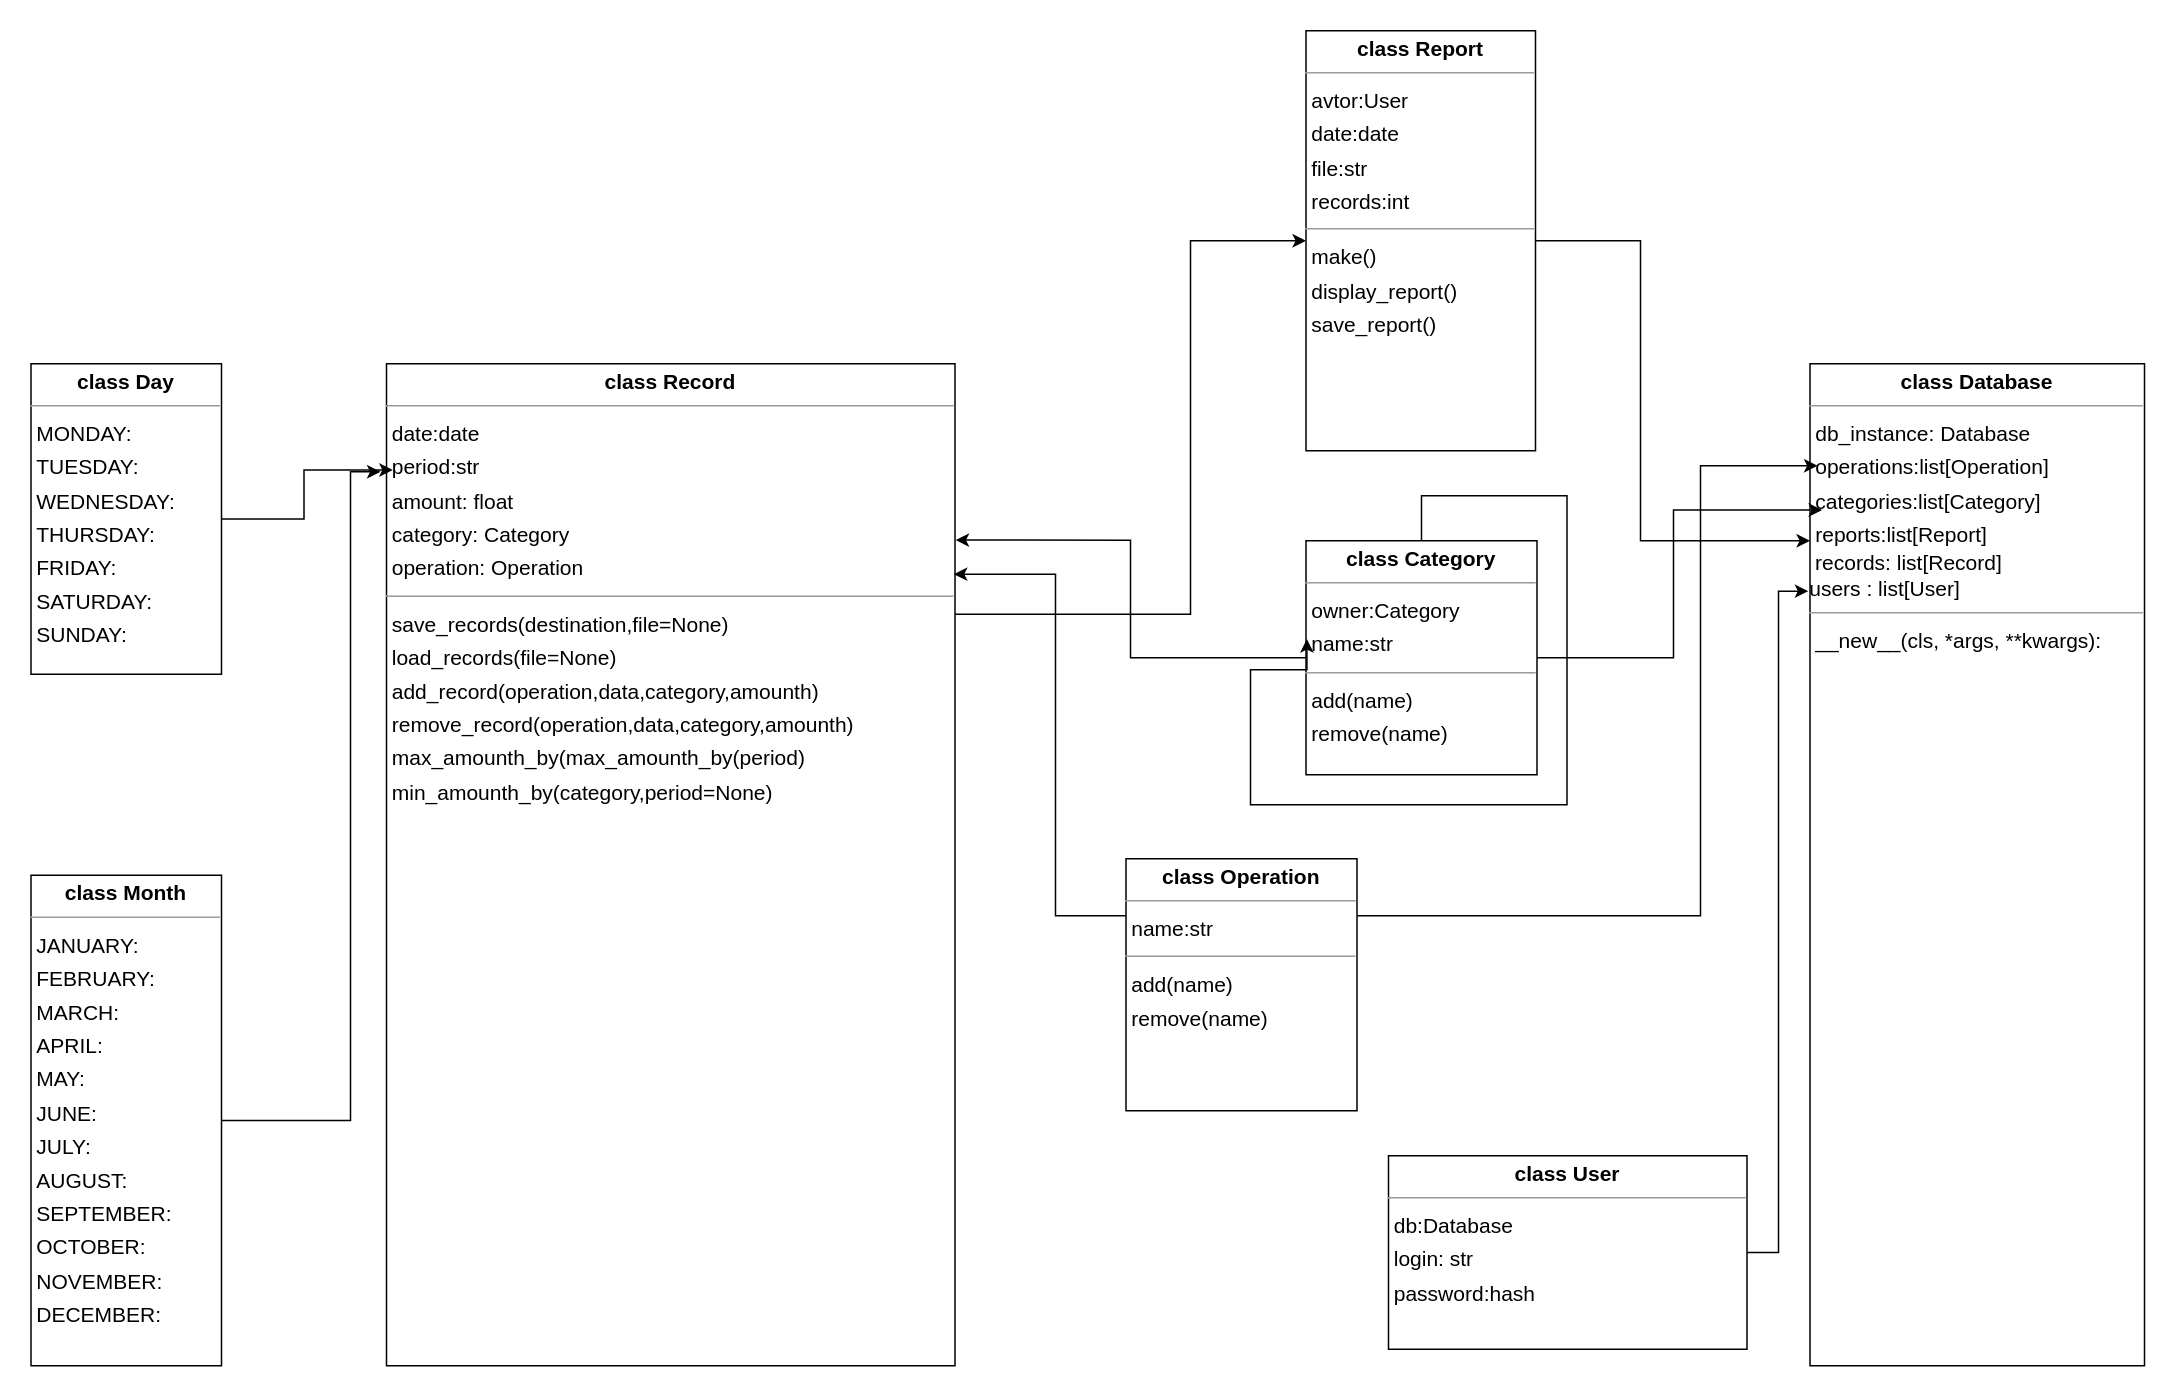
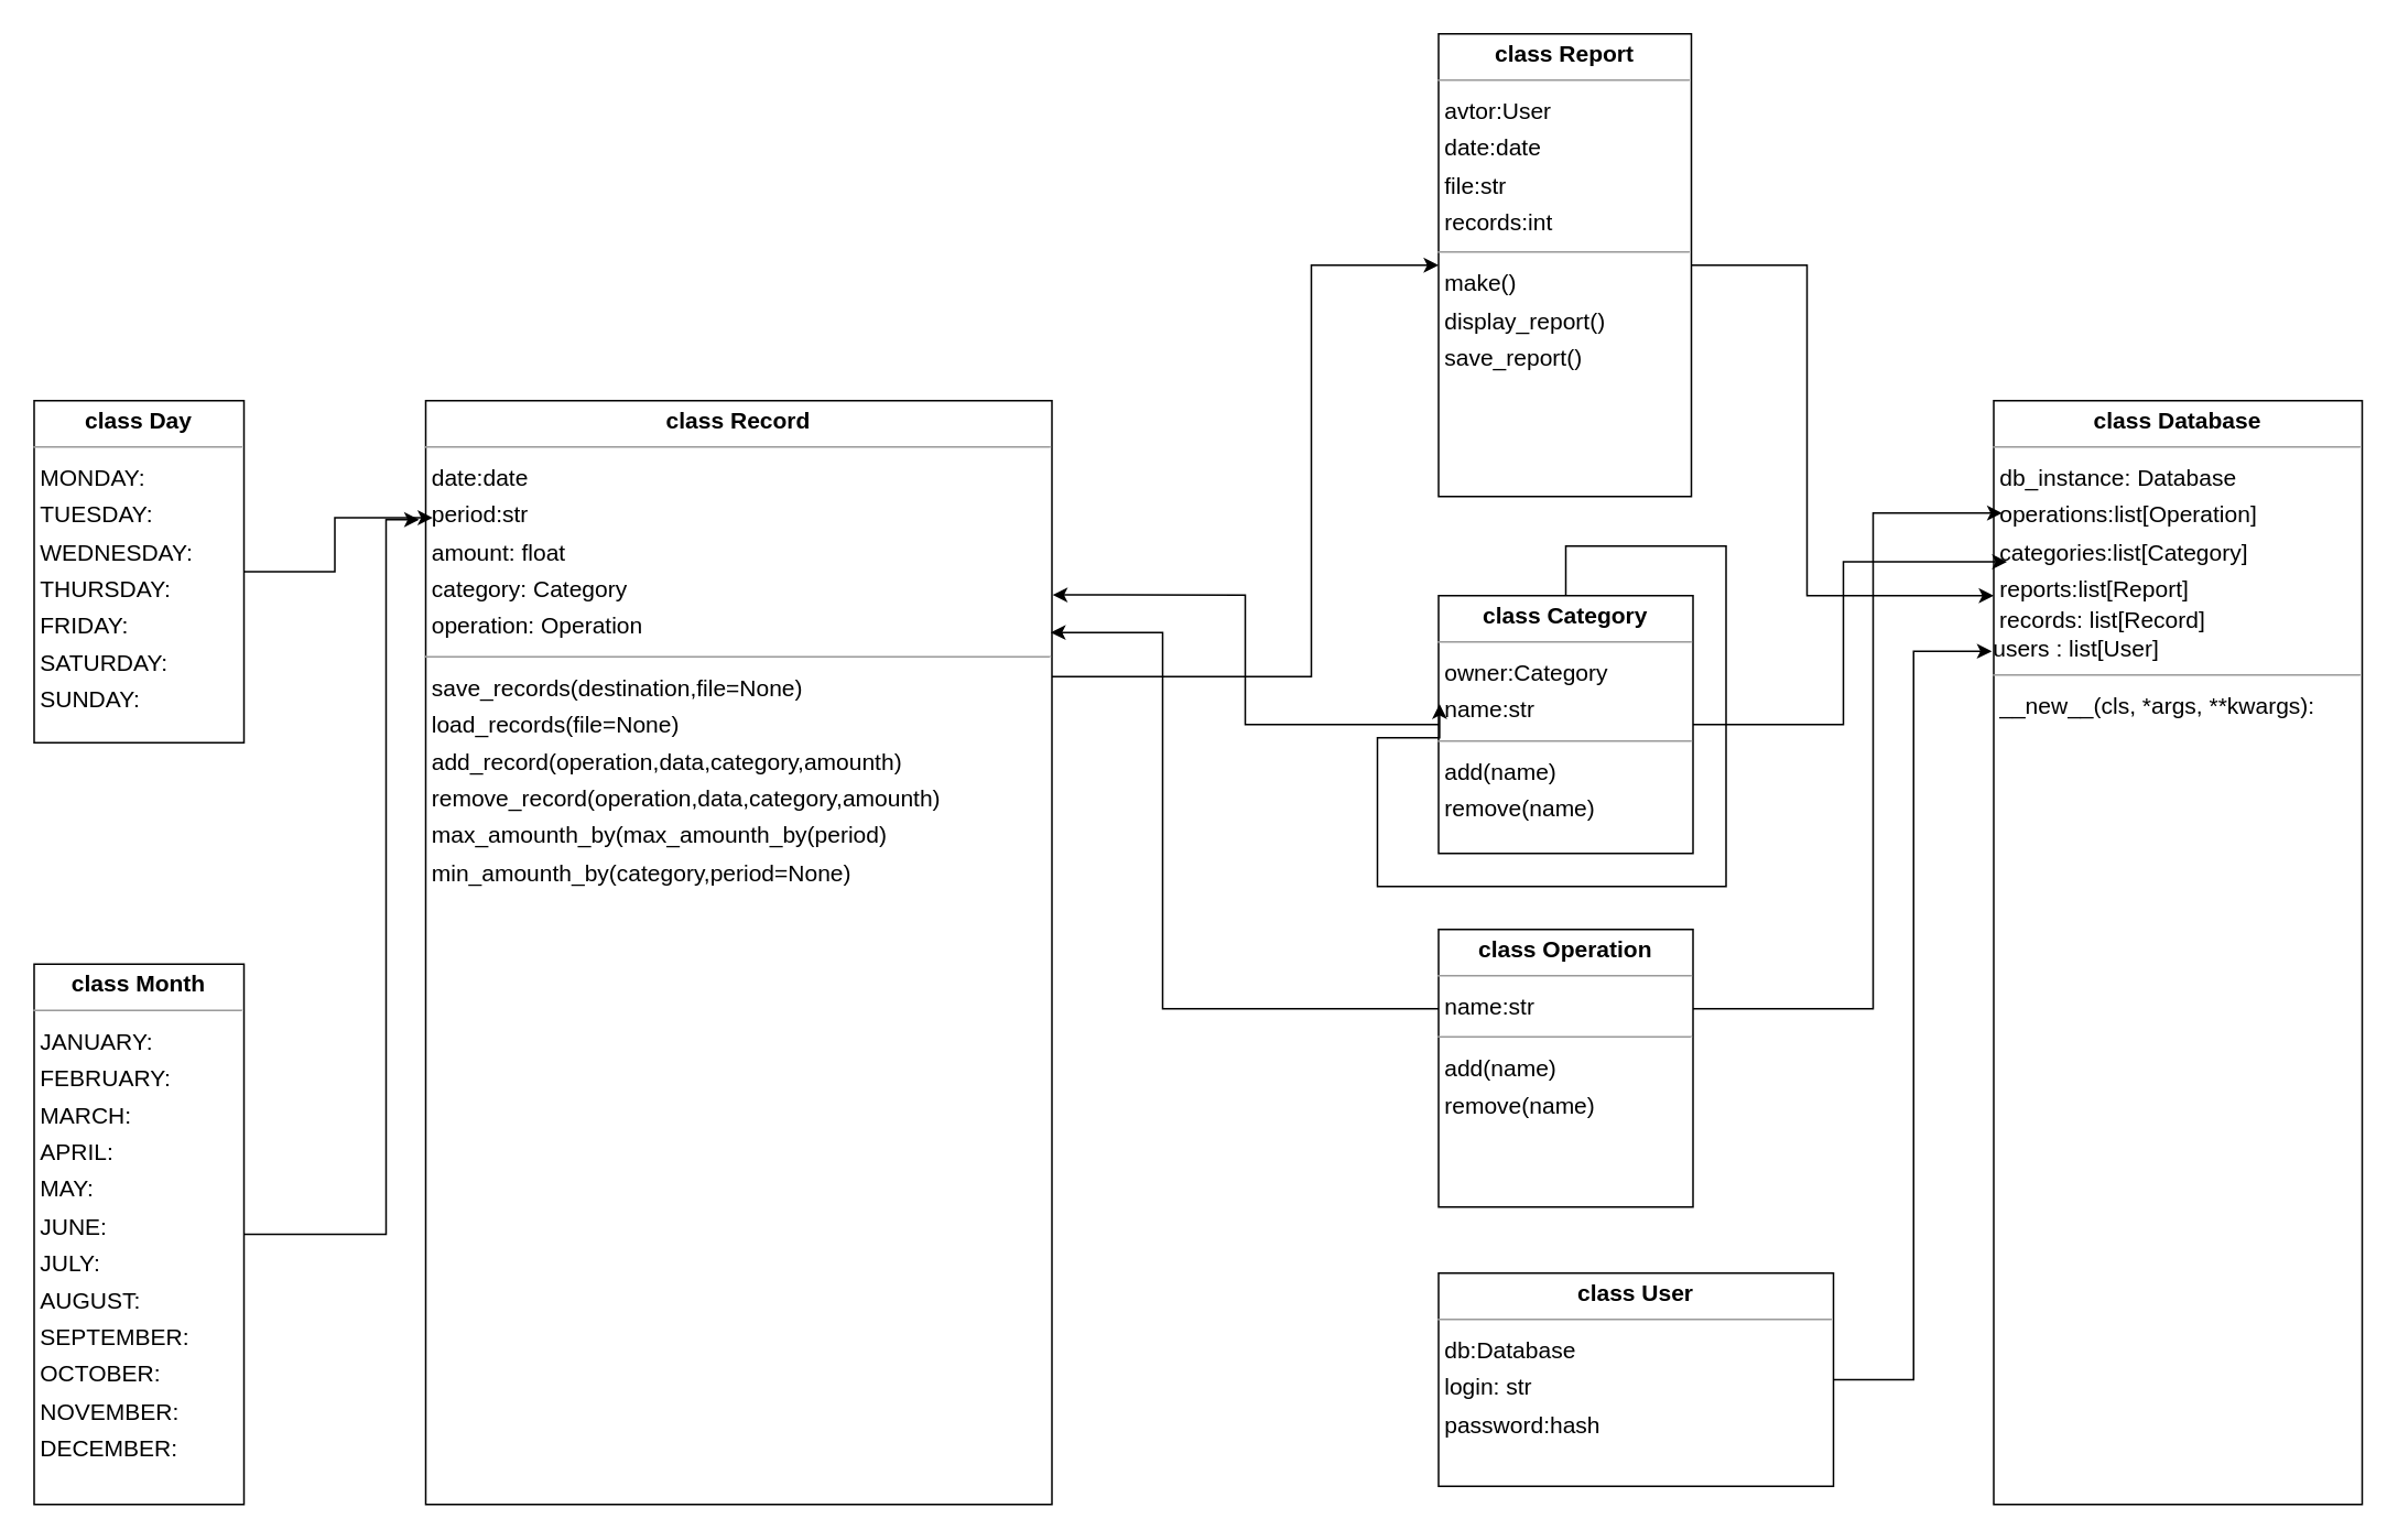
  <mxCell id="0" />
  <mxCell id="1" parent="0" />
  <mxCell id="2" value="&lt;p style=&quot;margin:0px;margin-top:4px;text-align:center;&quot;&gt;&lt;b&gt;class Category&lt;/b&gt;&lt;/p&gt;&lt;hr size=&quot;1&quot;&gt;&lt;p style=&quot;margin:0 0 0 4px;line-height:1.6;&quot;&gt; owner:Category&lt;br&gt; name:str&lt;/p&gt;&lt;hr size=&quot;1&quot;&gt;&lt;p style=&quot;margin:0 0 0 4px;line-height:1.6;&quot;&gt; add(name)&lt;/p&gt;&lt;p style=&quot;margin:0 0 0 4px;line-height:1.6;&quot;&gt;remove(name)&lt;br&gt;&lt;/p&gt;" style="verticalAlign=top;align=left;overflow=fill;fontSize=14;fontFamily=Helvetica;html=1;rounded=0;shadow=0;comic=0;labelBackgroundColor=none;strokeWidth=1;" parent="1" vertex="1"><mxGeometry x="870" y="360" width="154" height="156" as="geometry" /></mxCell>
  <mxCell id="3" value="&lt;p style=&quot;margin:0px;margin-top:4px;text-align:center;&quot;&gt;&lt;b&gt;class Database&lt;/b&gt;&lt;/p&gt;&lt;hr size=&quot;1&quot;&gt;&lt;p style=&quot;margin:0 0 0 4px;line-height:1.6;&quot;&gt;db_instance: Database&lt;br&gt; operations:list[Operation]&lt;br&gt; categories:list[Category]&lt;br&gt; reports:list[Report]&lt;br&gt;&lt;/p&gt;&amp;nbsp;records: list[Record]&lt;br&gt;users : list[User]&lt;br&gt;&lt;hr size=&quot;1&quot;&gt;&lt;p style=&quot;margin:0 0 0 4px;line-height:1.6;&quot;&gt; __new__(cls, *args, **kwargs): &lt;/p&gt;" style="verticalAlign=top;align=left;overflow=fill;fontSize=14;fontFamily=Helvetica;html=1;rounded=0;shadow=0;comic=0;labelBackgroundColor=none;strokeWidth=1;" parent="1" vertex="1"><mxGeometry x="1206" y="242" width="223" height="668" as="geometry" /></mxCell>
  <mxCell id="4" value="&lt;p style=&quot;margin:0px;margin-top:4px;text-align:center;&quot;&gt;&lt;b&gt;class Day&lt;/b&gt;&lt;/p&gt;&lt;hr size=&quot;1&quot;&gt;&lt;p style=&quot;margin:0 0 0 4px;line-height:1.6;&quot;&gt; MONDAY: &lt;br&gt; TUESDAY: &lt;br&gt; WEDNESDAY: &lt;br&gt; THURSDAY: &lt;br&gt; FRIDAY: &lt;br&gt; SATURDAY: &lt;br&gt; SUNDAY: &lt;/p&gt;" style="verticalAlign=top;align=left;overflow=fill;fontSize=14;fontFamily=Helvetica;html=1;rounded=0;shadow=0;comic=0;labelBackgroundColor=none;strokeWidth=1;" parent="1" vertex="1"><mxGeometry x="20" y="242" width="127" height="207" as="geometry" /></mxCell>
  <mxCell id="5" value="&lt;p style=&quot;margin:0px;margin-top:4px;text-align:center;&quot;&gt;&lt;b&gt;class Month&lt;/b&gt;&lt;/p&gt;&lt;hr size=&quot;1&quot;&gt;&lt;p style=&quot;margin:0 0 0 4px;line-height:1.6;&quot;&gt; JANUARY: &lt;br&gt; FEBRUARY: &lt;br&gt; MARCH: &lt;br&gt; APRIL: &lt;br&gt; MAY: &lt;br&gt; JUNE: &lt;br&gt; JULY: &lt;br&gt; AUGUST: &lt;br&gt; SEPTEMBER: &lt;br&gt; OCTOBER: &lt;br&gt; NOVEMBER: &lt;br&gt; DECEMBER: &lt;/p&gt;" style="verticalAlign=top;align=left;overflow=fill;fontSize=14;fontFamily=Helvetica;html=1;rounded=0;shadow=0;comic=0;labelBackgroundColor=none;strokeWidth=1;" parent="1" vertex="1"><mxGeometry x="20" y="583" width="127" height="327" as="geometry" /></mxCell>
- <mxCell id="6" value="&lt;p style=&quot;margin:0px;margin-top:4px;text-align:center;&quot;&gt;&lt;b&gt;class Operation&lt;/b&gt;&lt;/p&gt;&lt;hr size=&quot;1&quot;&gt;&lt;p style=&quot;margin:0 0 0 4px;line-height:1.6;&quot;&gt; name:str&lt;/p&gt;&lt;hr size=&quot;1&quot;&gt;&lt;p style=&quot;margin:0 0 0 4px;line-height:1.6;&quot;&gt;add(name)&lt;/p&gt;&lt;p style=&quot;margin:0 0 0 4px;line-height:1.6;&quot;&gt;remove(name)&lt;/p&gt;" style="verticalAlign=top;align=left;overflow=fill;fontSize=14;fontFamily=Helvetica;html=1;rounded=0;shadow=0;comic=0;labelBackgroundColor=none;strokeWidth=1;" parent="1" vertex="1"><mxGeometry x="750" y="572" width="154" height="168" as="geometry" /></mxCell>
+ <mxCell id="6" value="&lt;p style=&quot;margin:0px;margin-top:4px;text-align:center;&quot;&gt;&lt;b&gt;class Operation&lt;/b&gt;&lt;/p&gt;&lt;hr size=&quot;1&quot;&gt;&lt;p style=&quot;margin:0 0 0 4px;line-height:1.6;&quot;&gt; name:str&lt;/p&gt;&lt;hr size=&quot;1&quot;&gt;&lt;p style=&quot;margin:0 0 0 4px;line-height:1.6;&quot;&gt;add(name)&lt;/p&gt;&lt;p style=&quot;margin:0 0 0 4px;line-height:1.6;&quot;&gt;remove(name)&lt;/p&gt;" style="verticalAlign=top;align=left;overflow=fill;fontSize=14;fontFamily=Helvetica;html=1;rounded=0;shadow=0;comic=0;labelBackgroundColor=none;strokeWidth=1;" parent="1" vertex="1"><mxGeometry x="870" y="562" width="154" height="168" as="geometry" /></mxCell>
  <mxCell id="7" style="edgeStyle=orthogonalEdgeStyle;rounded=0;orthogonalLoop=1;jettySize=auto;html=1;exitX=1;exitY=0.25;exitDx=0;exitDy=0;entryX=0;entryY=0.5;entryDx=0;entryDy=0;" parent="1" source="8" target="9" edge="1"><mxGeometry relative="1" as="geometry"><Array as="points"><mxPoint x="793" y="409" /><mxPoint x="793" y="160" /></Array></mxGeometry></mxCell>
  <mxCell id="8" value="&lt;p style=&quot;margin:0px;margin-top:4px;text-align:center;&quot;&gt;&lt;b&gt;class Record&lt;/b&gt;&lt;/p&gt;&lt;hr size=&quot;1&quot;&gt;&lt;p style=&quot;margin:0 0 0 4px;line-height:1.6;&quot;&gt; date:date&lt;br&gt; period:str&lt;br&gt; amount: float&lt;br&gt; category: Category&lt;br&gt; operation: Operation&lt;/p&gt;&lt;hr size=&quot;1&quot;&gt;&lt;p style=&quot;margin:0 0 0 4px;line-height:1.6;&quot;&gt;save_records(destination,file=None)&lt;/p&gt;&lt;p style=&quot;margin:0 0 0 4px;line-height:1.6;&quot;&gt;load_records(file=None)&lt;/p&gt;&lt;p style=&quot;margin:0 0 0 4px;line-height:1.6;&quot;&gt;add_record(operation,data,category,amounth)&lt;/p&gt;&lt;p style=&quot;margin:0 0 0 4px;line-height:1.6;&quot;&gt;remove_record(operation,data,category,amounth)&lt;br&gt;&lt;/p&gt;&lt;p style=&quot;margin:0 0 0 4px;line-height:1.6;&quot;&gt;max_amounth_by(&lt;span style=&quot;background-color: initial;&quot;&gt;max_amounth_by(period)&lt;/span&gt;&lt;/p&gt;&lt;p style=&quot;margin:0 0 0 4px;line-height:1.6;&quot;&gt;min_amounth_by(category,period=None)&lt;br&gt;&lt;/p&gt;&lt;p style=&quot;margin:0 0 0 4px;line-height:1.6;&quot;&gt;&lt;br&gt;&lt;/p&gt;" style="verticalAlign=top;align=left;overflow=fill;fontSize=14;fontFamily=Helvetica;html=1;rounded=0;shadow=0;comic=0;labelBackgroundColor=none;strokeWidth=1;" parent="1" vertex="1"><mxGeometry x="257" y="242" width="379" height="668" as="geometry" /></mxCell>
  <mxCell id="9" value="&lt;p style=&quot;margin: 4px 0px 0px; text-align: center;&quot;&gt;&lt;b&gt;class Report&lt;/b&gt;&lt;/p&gt;&lt;hr size=&quot;1&quot;&gt;&lt;p style=&quot;margin: 0px 0px 0px 4px; line-height: 1.6;&quot;&gt;avtor:User&lt;br&gt;date:date&lt;br&gt;file:str&lt;br&gt;records:int&lt;/p&gt;&lt;hr size=&quot;1&quot;&gt;&lt;p style=&quot;margin: 0px 0px 0px 4px; line-height: 1.6;&quot;&gt;make()&lt;/p&gt;&lt;p style=&quot;margin: 0px 0px 0px 4px; line-height: 1.6;&quot;&gt;display_report()&lt;br&gt;&lt;/p&gt;&lt;p style=&quot;margin: 0px 0px 0px 4px; line-height: 1.6;&quot;&gt;save_report()&lt;/p&gt;&lt;p style=&quot;margin:0px;margin-top:4px;text-align:center;&quot;&gt;&lt;/p&gt;" style="verticalAlign=top;align=left;overflow=fill;fontSize=14;fontFamily=Helvetica;html=1;rounded=0;shadow=0;comic=0;labelBackgroundColor=none;strokeWidth=1;" parent="1" vertex="1"><mxGeometry x="870" y="20" width="153" height="280" as="geometry" /></mxCell>
- <mxCell id="10" value="&lt;p style=&quot;margin:0px;margin-top:4px;text-align:center;&quot;&gt;&lt;b&gt;class User&lt;/b&gt;&lt;/p&gt;&lt;hr size=&quot;1&quot;&gt;&lt;p style=&quot;margin:0 0 0 4px;line-height:1.6;&quot;&gt; db:Database&lt;/p&gt;&lt;p style=&quot;margin:0 0 0 4px;line-height:1.6;&quot;&gt;login: str&lt;br&gt;password:hash&lt;br&gt;&lt;br&gt;&lt;/p&gt;" style="verticalAlign=top;align=left;overflow=fill;fontSize=14;fontFamily=Helvetica;html=1;rounded=0;shadow=0;comic=0;labelBackgroundColor=none;strokeWidth=1;" parent="1" vertex="1"><mxGeometry x="925" y="770" width="239" height="129" as="geometry" /></mxCell>
+ <mxCell id="10" value="&lt;p style=&quot;margin:0px;margin-top:4px;text-align:center;&quot;&gt;&lt;b&gt;class User&lt;/b&gt;&lt;/p&gt;&lt;hr size=&quot;1&quot;&gt;&lt;p style=&quot;margin:0 0 0 4px;line-height:1.6;&quot;&gt; db:Database&lt;/p&gt;&lt;p style=&quot;margin:0 0 0 4px;line-height:1.6;&quot;&gt;login: str&lt;br&gt;password:hash&lt;br&gt;&lt;br&gt;&lt;/p&gt;" style="verticalAlign=top;align=left;overflow=fill;fontSize=14;fontFamily=Helvetica;html=1;rounded=0;shadow=0;comic=0;labelBackgroundColor=none;strokeWidth=1;" parent="1" vertex="1"><mxGeometry x="870" y="770" width="239" height="129" as="geometry" /></mxCell>
  <mxCell id="11" style="edgeStyle=orthogonalEdgeStyle;rounded=0;orthogonalLoop=1;jettySize=auto;html=1;exitX=1;exitY=0.5;exitDx=0;exitDy=0;entryX=-0.005;entryY=0.227;entryDx=0;entryDy=0;entryPerimeter=0;" parent="1" source="10" target="3" edge="1"><mxGeometry relative="1" as="geometry" /></mxCell>
  <mxCell id="12" style="edgeStyle=orthogonalEdgeStyle;rounded=0;orthogonalLoop=1;jettySize=auto;html=1;" parent="1" source="9" edge="1"><mxGeometry relative="1" as="geometry"><mxPoint x="1206" y="360" as="targetPoint" /><Array as="points"><mxPoint x="1093" y="160" /><mxPoint x="1093" y="360" /></Array></mxGeometry></mxCell>
  <mxCell id="13" style="edgeStyle=orthogonalEdgeStyle;rounded=0;orthogonalLoop=1;jettySize=auto;html=1;entryX=1.001;entryY=0.176;entryDx=0;entryDy=0;entryPerimeter=0;" parent="1" source="2" target="8" edge="1"><mxGeometry relative="1" as="geometry" /></mxCell>
  <mxCell id="14" style="edgeStyle=orthogonalEdgeStyle;rounded=0;orthogonalLoop=1;jettySize=auto;html=1;entryX=0.998;entryY=0.21;entryDx=0;entryDy=0;entryPerimeter=0;" parent="1" source="6" target="8" edge="1"><mxGeometry relative="1" as="geometry"><Array as="points"><mxPoint x="703" y="610" /><mxPoint x="703" y="382" /></Array></mxGeometry></mxCell>
  <mxCell id="15" style="edgeStyle=orthogonalEdgeStyle;rounded=0;orthogonalLoop=1;jettySize=auto;html=1;" parent="1" source="6" edge="1"><mxGeometry relative="1" as="geometry"><mxPoint x="1211" y="310" as="targetPoint" /><Array as="points"><mxPoint x="1133" y="610" /><mxPoint x="1133" y="310" /></Array></mxGeometry></mxCell>
  <mxCell id="16" style="edgeStyle=orthogonalEdgeStyle;rounded=0;orthogonalLoop=1;jettySize=auto;html=1;entryX=0.004;entryY=0.42;entryDx=0;entryDy=0;entryPerimeter=0;" parent="1" source="2" target="2" edge="1"><mxGeometry relative="1" as="geometry"><Array as="points"><mxPoint x="947" y="330" /><mxPoint x="1044" y="330" /><mxPoint x="1044" y="536" /><mxPoint y="536" x="833" /><mxPoint y="446" x="833" /><mxPoint x="871" y="446" /></Array></mxGeometry></mxCell>
  <mxCell id="17" style="edgeStyle=orthogonalEdgeStyle;rounded=0;orthogonalLoop=1;jettySize=auto;html=1;entryX=0.011;entryY=0.106;entryDx=0;entryDy=0;entryPerimeter=0;" parent="1" source="4" target="8" edge="1"><mxGeometry relative="1" as="geometry" /></mxCell>
  <mxCell id="18" style="edgeStyle=orthogonalEdgeStyle;rounded=0;orthogonalLoop=1;jettySize=auto;html=1;" parent="1" source="5" edge="1"><mxGeometry relative="1" as="geometry"><mxPoint x="253" y="314" as="targetPoint" /><Array as="points"><mxPoint x="233" y="746" /><mxPoint x="233" y="314" /></Array></mxGeometry></mxCell>
  <mxCell id="19" style="edgeStyle=orthogonalEdgeStyle;rounded=0;orthogonalLoop=1;jettySize=auto;html=1;entryX=0.036;entryY=0.146;entryDx=0;entryDy=0;entryPerimeter=0;" parent="1" source="2" target="3" edge="1"><mxGeometry relative="1" as="geometry" /></mxCell>
